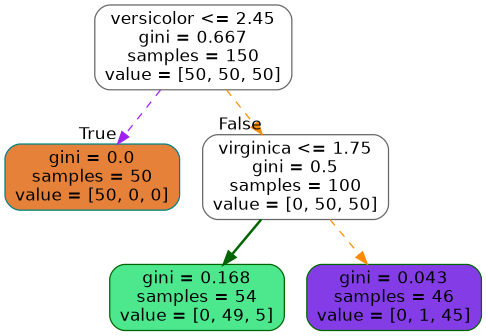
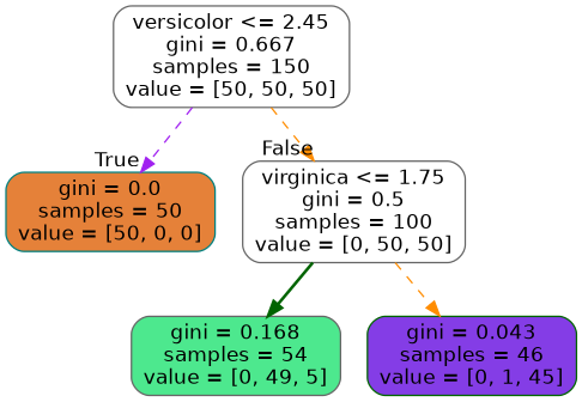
  digraph {
    node [color=gray40 fillcolor="#ffffff" fontname=helvetica shape=box style="filled, rounded"]
    edge [fontname=helvetica color=darkorange style=dashed]
    n1 [label="versicolor <= 2.45\ngini = 0.667\nsamples = 150\nvalue = [50, 50, 50]"]
    n2 [color=teal fillcolor="#e58139" label="gini = 0.0\nsamples = 50\nvalue = [50, 0, 0]"]
    n3 [label="virginica <= 1.75\ngini = 0.5\nsamples = 100\nvalue = [0, 50, 50]"]
-   n4 [color=darkgreen fillcolor="#4de88e" label="gini = 0.168\nsamples = 54\nvalue = [0, 49, 5]"]
+   n4 [fillcolor="#4de88e" label="gini = 0.168\nsamples = 54\nvalue = [0, 49, 5]"]
    n5 [color=darkgreen fillcolor="#843de6" label="gini = 0.043\nsamples = 46\nvalue = [0, 1, 45]"]
    n1 -> n2 [headlabel=True labelangle=45 labeldistance=2.5 color=purple]
    n1 -> n3 [headlabel=False labelangle=-45 labeldistance=2.5]
    n3 -> n4 [color=darkgreen style=bold]
    n3 -> n5
  }
